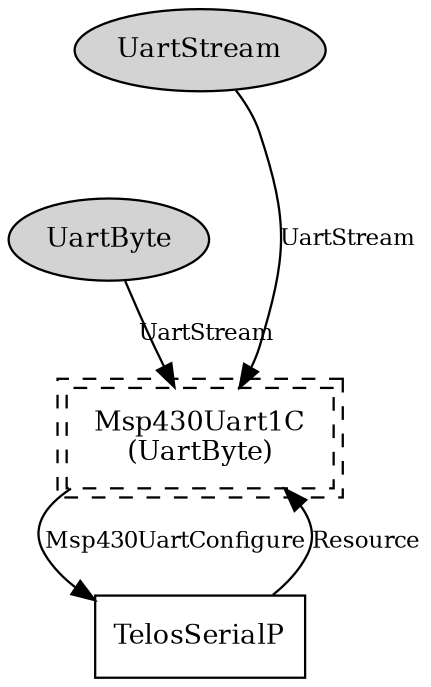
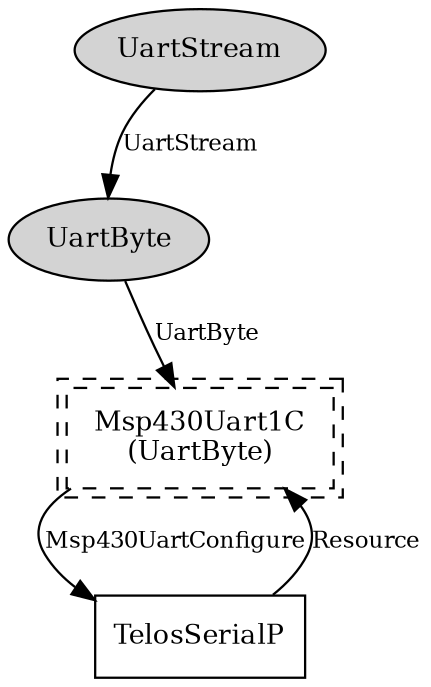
  digraph {
    node [fontsize=12 shape=ellipse style=filled]
    edge [fontsize=10]
    n1 [label=UartByte]
    n2 [label="Msp430Uart1C\n(UartByte)" peripheries=2 shape=box style=dashed]
    TelosSerialP [shape=box style=""]
    n4 [label=UartStream]
-   n1 -> n2 [label=UartStream]
+   n1 -> n2 [label=UartByte]
    n2 -> TelosSerialP [label=Msp430UartConfigure]
    TelosSerialP -> n2 [label=Resource]
-   n4 -> n2 [label=UartStream]
+   n4 -> n1 [label=UartStream]
  }
